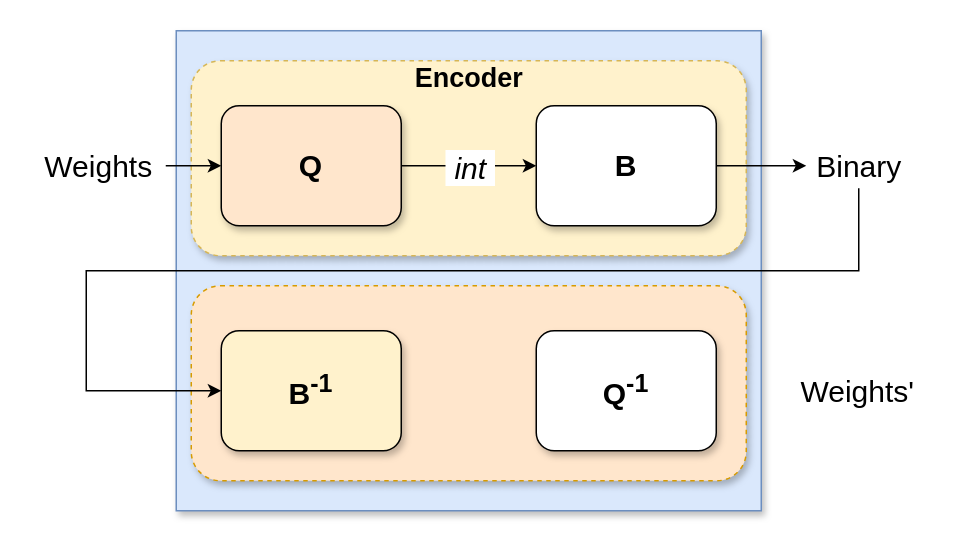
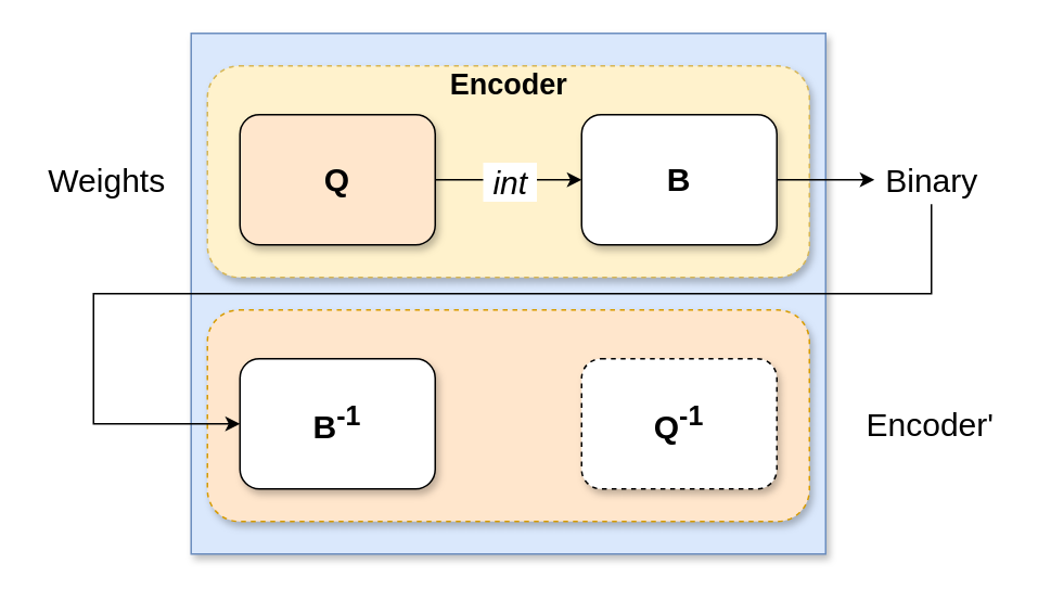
  <mxCell id="0" />
  <mxCell id="1" parent="0" />
  <mxCell id="2" value="" style="rounded=0;whiteSpace=wrap;html=1;fillColor=#dae8fc;strokeColor=#6c8ebf;shadow=1;" vertex="1" parent="1"><mxGeometry x="117" y="20" width="390" height="320" as="geometry" /></mxCell>
  <mxCell id="3" value="" style="rounded=1;whiteSpace=wrap;html=1;dashed=1;fillColor=#fff2cc;strokeColor=#d6b656;shadow=1;" vertex="1" parent="1"><mxGeometry x="127" y="40" width="370" height="130" as="geometry" /></mxCell>
  <mxCell id="4" value="" style="rounded=1;whiteSpace=wrap;html=1;dashed=1;fillColor=#ffe6cc;strokeColor=#d79b00;shadow=1;" vertex="1" parent="1"><mxGeometry x="127" y="190" width="370" height="130" as="geometry" /></mxCell>
  <mxCell id="5" value="&lt;font style=&quot;font-size: 18px;&quot;&gt;&lt;b&gt;Encoder&lt;/b&gt;&lt;/font&gt;" style="text;html=1;align=center;verticalAlign=middle;resizable=0;points=[];autosize=1;strokeColor=none;fillColor=none;" vertex="1" parent="1"><mxGeometry x="267" y="42" width="90" height="20" as="geometry" /></mxCell>
  <mxCell id="6" style="edgeStyle=orthogonalEdgeStyle;rounded=0;orthogonalLoop=1;jettySize=auto;html=1;fontSize=20;" edge="1" parent="1" source="8" target="10"><mxGeometry relative="1" as="geometry" /></mxCell>
  <mxCell id="7" value="&lt;span style=&quot;font-weight: 400;&quot;&gt;&amp;nbsp;int&amp;nbsp;&lt;/span&gt;" style="edgeLabel;html=1;align=center;verticalAlign=middle;resizable=0;points=[];fontSize=20;fontStyle=3" vertex="1" connectable="0" parent="6"><mxGeometry x="0.33" y="2" relative="1" as="geometry"><mxPoint x="-15" y="2" as="offset" /></mxGeometry></mxCell>
  <mxCell id="8" value="&lt;font style=&quot;font-size: 20px;&quot;&gt;&lt;b&gt;Q&lt;/b&gt;&lt;/font&gt;" style="rounded=1;whiteSpace=wrap;html=1;fontSize=18;shadow=1;fillColor=#ffe6cc;" vertex="1" parent="1"><mxGeometry x="147" y="70" width="120" height="80" as="geometry" /></mxCell>
  <mxCell id="9" style="edgeStyle=orthogonalEdgeStyle;rounded=0;orthogonalLoop=1;jettySize=auto;html=1;fontSize=20;" edge="1" parent="1" source="10"><mxGeometry relative="1" as="geometry"><mxPoint x="537" y="110" as="targetPoint" /></mxGeometry></mxCell>
  <mxCell id="10" value="&lt;font style=&quot;font-size: 20px;&quot;&gt;&lt;b&gt;B&lt;/b&gt;&lt;/font&gt;" style="rounded=1;whiteSpace=wrap;html=1;fontSize=18;shadow=1;" vertex="1" parent="1"><mxGeometry x="357" y="70" width="120" height="80" as="geometry" /></mxCell>
- <mxCell id="11" style="edgeStyle=orthogonalEdgeStyle;rounded=0;orthogonalLoop=1;jettySize=auto;html=1;fontSize=20;" edge="1" parent="1" source="12" target="8"><mxGeometry relative="1" as="geometry" /></mxCell>
  <mxCell id="12" value="Weights" style="text;html=1;align=center;verticalAlign=middle;resizable=0;points=[];autosize=1;strokeColor=none;fillColor=none;fontSize=20;" vertex="1" parent="1"><mxGeometry x="20" y="95" width="90" height="30" as="geometry" /></mxCell>
  <mxCell id="13" style="edgeStyle=orthogonalEdgeStyle;rounded=0;orthogonalLoop=1;jettySize=auto;html=1;entryX=0;entryY=0.5;entryDx=0;entryDy=0;fontSize=20;" edge="1" parent="1" source="14" target="15"><mxGeometry relative="1" as="geometry"><Array as="points"><mxPoint x="572" y="180" /><mxPoint x="57" y="180" /><mxPoint x="57" y="260" /></Array></mxGeometry></mxCell>
  <mxCell id="14" value="Binary" style="text;html=1;align=center;verticalAlign=middle;resizable=0;points=[];autosize=1;strokeColor=none;fillColor=none;fontSize=20;" vertex="1" parent="1"><mxGeometry x="537" y="95" width="70" height="30" as="geometry" /></mxCell>
- <mxCell id="15" value="&lt;font style=&quot;font-size: 20px;&quot;&gt;&lt;b&gt;B&lt;sup&gt;-1&lt;/sup&gt;&lt;/b&gt;&lt;/font&gt;" style="rounded=1;whiteSpace=wrap;html=1;fontSize=18;shadow=1;fillColor=#fff2cc;" vertex="1" parent="1"><mxGeometry x="147" y="220" width="120" height="80" as="geometry" /></mxCell>
- <mxCell id="16" value="&lt;span style=&quot;font-size: 20px;&quot;&gt;&lt;b&gt;Q&lt;sup&gt;-1&lt;/sup&gt;&lt;/b&gt;&lt;/span&gt;" style="rounded=1;whiteSpace=wrap;html=1;fontSize=18;shadow=1;" vertex="1" parent="1"><mxGeometry x="357" y="220" width="120" height="80" as="geometry" /></mxCell>
- <mxCell id="17" value="Weights'" style="text;html=1;align=center;verticalAlign=middle;resizable=0;points=[];autosize=1;strokeColor=none;fillColor=none;fontSize=20;" vertex="1" parent="1"><mxGeometry x="526" y="245" width="90" height="30" as="geometry" /></mxCell>
+ <mxCell id="15" value="&lt;font style=&quot;font-size: 20px;&quot;&gt;&lt;b&gt;B&lt;sup&gt;-1&lt;/sup&gt;&lt;/b&gt;&lt;/font&gt;" style="rounded=1;whiteSpace=wrap;html=1;fontSize=18;shadow=1;" vertex="1" parent="1"><mxGeometry x="147" y="220" width="120" height="80" as="geometry" /></mxCell>
+ <mxCell id="16" value="&lt;span style=&quot;font-size: 20px;&quot;&gt;&lt;b&gt;Q&lt;sup&gt;-1&lt;/sup&gt;&lt;/b&gt;&lt;/span&gt;" style="rounded=1;whiteSpace=wrap;html=1;fontSize=18;shadow=1;dashed=1;" vertex="1" parent="1"><mxGeometry x="357" y="220" width="120" height="80" as="geometry" /></mxCell>
+ <mxCell id="17" value="Encoder'" style="text;html=1;align=center;verticalAlign=middle;resizable=0;points=[];autosize=1;strokeColor=none;fillColor=none;fontSize=20;" vertex="1" parent="1"><mxGeometry x="526" y="245" width="90" height="30" as="geometry" /></mxCell>
